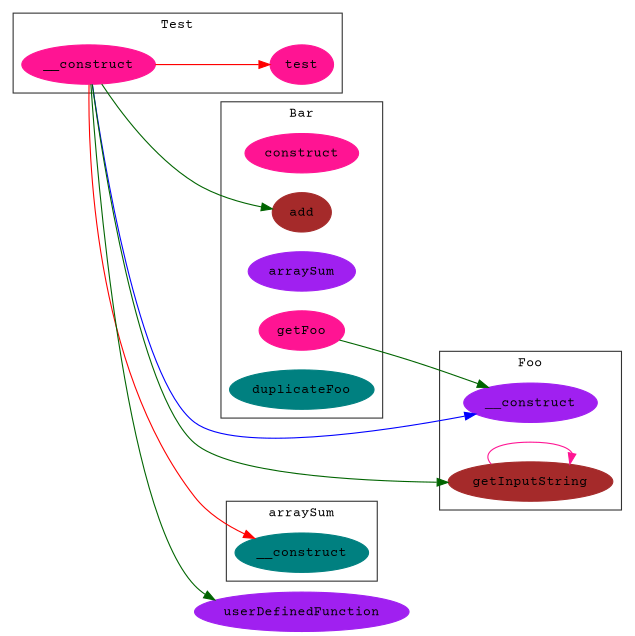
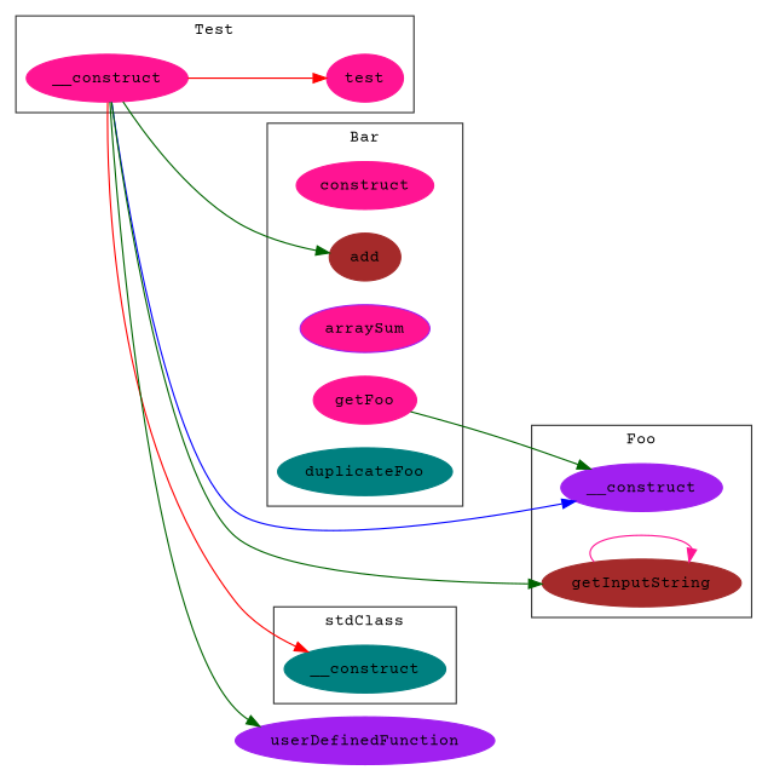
  digraph {
    fontname="Courier Prime"
    fontsize=12
    rankdir=LR
    node [color=deeppink fontname="Courier Prime" fontsize=12 shape=ellipse style=filled]
    edge [color=darkgreen fontname="Courier Prime"]
    n1 [height=0.50 label=construct width=1.28]
    n2 [color=brown height=0.50 label=add width=0.75]
-   n3 [color=purple height=0.50 label=arraySum width=1.36]
+   n3 [color=purple height=0.50 label=arraySum width=1.36 fillcolor=deeppink]
    n4 [height=0.50 label=getFoo width=1.08]
    n5 [color=teal height=0.50 label=duplicateFoo width=1.75]
    n6 [color=purple height=0.50 label=__construct width=1.61]
    n7 [color=brown height=0.50 label=getInputString width=1.94]
    n8 [height=0.50 label=__construct width=1.61]
    n9 [height=0.50 label=test width=0.75]
    n10 [color=teal height=0.50 label=__construct width=1.61]
    n11 [color=purple height=0.50 label=userDefinedFunction width=2.61]
    subgraph cluster_1 {
      color=gray20
      label=Bar
      n1
      n2
      n3
      n4
      n5
    }
    subgraph cluster_2 {
      color=gray20
      label=Foo
      n6
      n7
    }
    subgraph cluster_3 {
      color=gray20
      label=Test
      n8
      n9
    }
    subgraph cluster_4 {
      color=gray20
-     label=arraySum
+     label=stdClass
      n10
    }
    n4 -> n6
    n7 -> n7 [color=deeppink]
    n8 -> n2
    n8 -> n6 [color=blue]
    n8 -> n7
    n8 -> n9 [color=red]
    n8 -> n10 [color=red]
    n8 -> n11
  }
